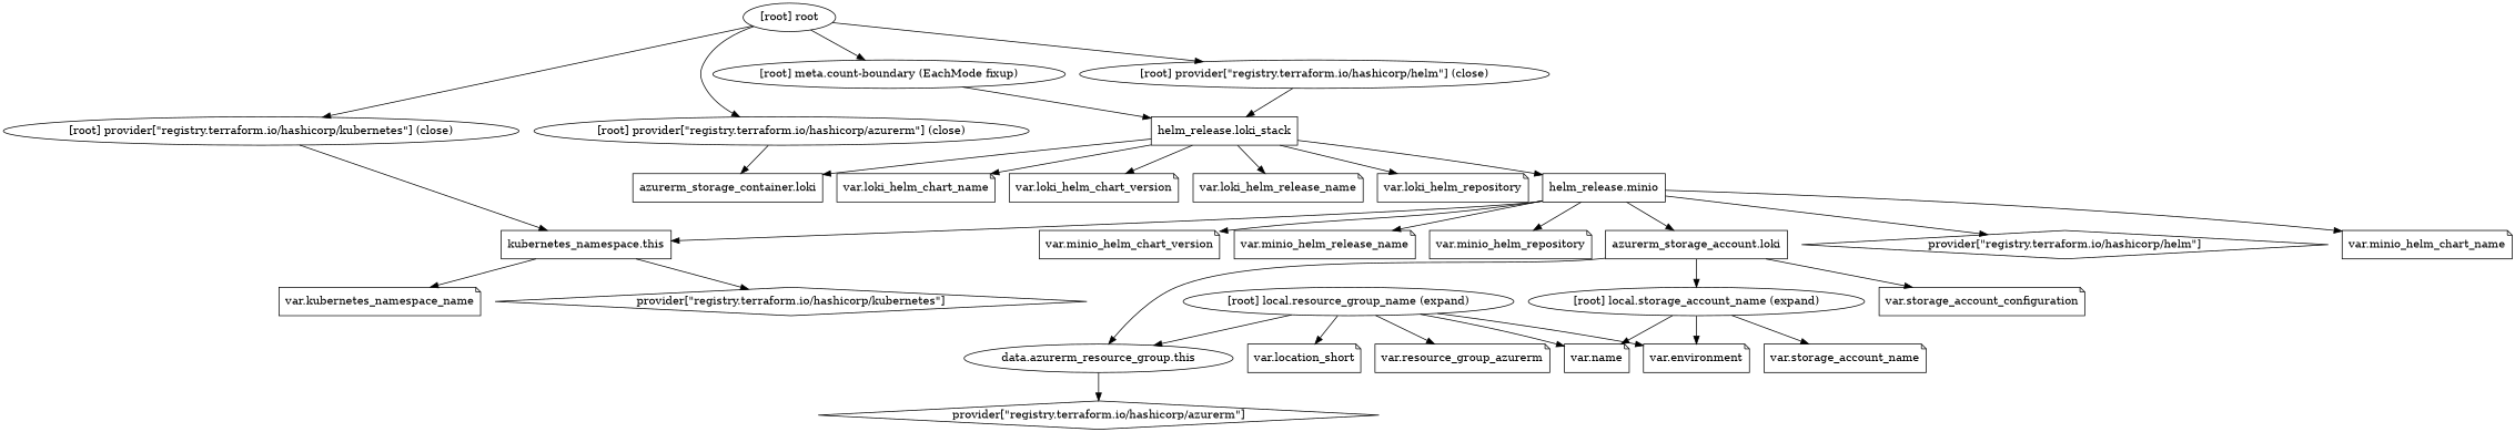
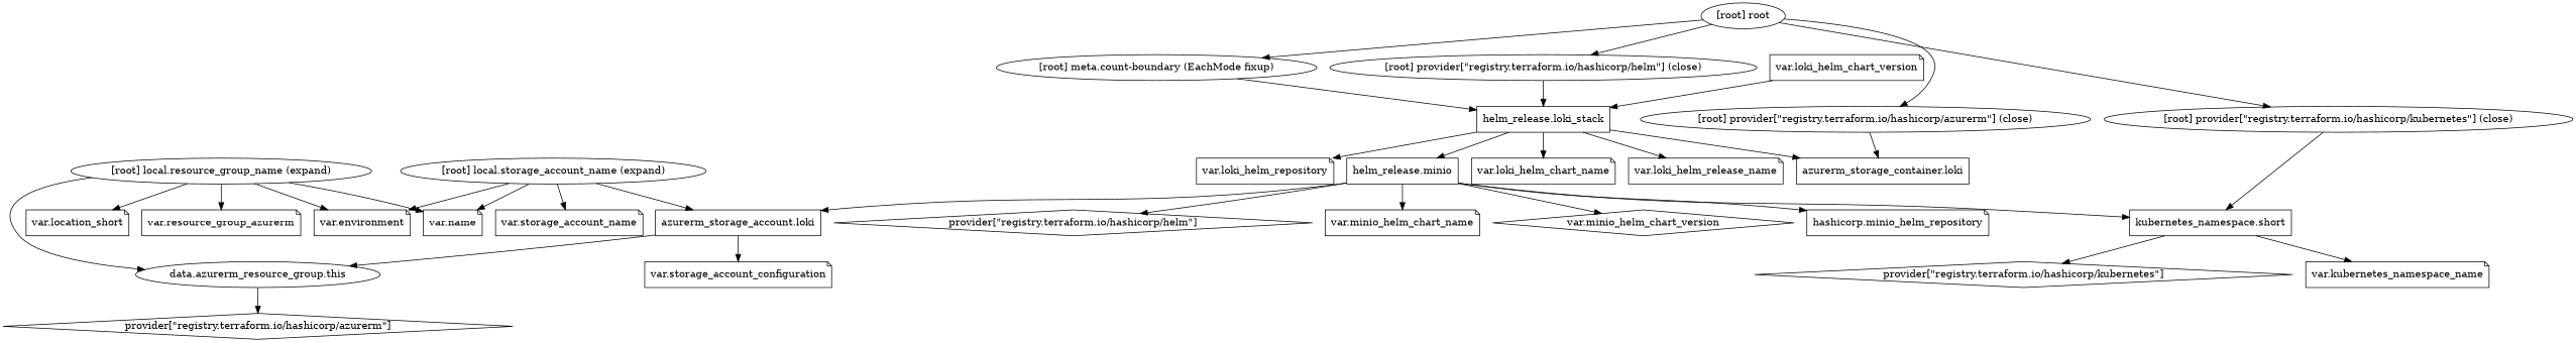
  digraph {
    compound=true
    newrank=true
    node [shape=note]
    n1 [label="azurerm_storage_account.loki" shape=box]
    n2 [label="data.azurerm_resource_group.this" shape=ellipse]
    n3 [label="var.storage_account_configuration"]
    "[root] local.storage_account_name (expand)" [shape=""]
    n5 [label="azurerm_storage_container.loki" shape=box]
    n6 [label="provider[\"registry.terraform.io/hashicorp/azurerm\"]" shape=diamond]
    "[root] local.resource_group_name (expand)" [shape=""]
    n8 [label="helm_release.loki_stack" shape=box]
    n9 [label="helm_release.minio" shape=box]
    n10 [label="var.loki_helm_chart_name"]
    n11 [label="var.loki_helm_chart_version"]
    n12 [label="var.loki_helm_release_name"]
    n13 [label="var.loki_helm_repository"]
-   n14 [label="kubernetes_namespace.this" shape=box]
+   n14 [label="kubernetes_namespace.short" shape=box]
    n15 [label="provider[\"registry.terraform.io/hashicorp/helm\"]" shape=diamond]
    n16 [label="var.minio_helm_chart_name"]
-   n17 [label="var.minio_helm_chart_version"]
-   n18 [label="var.minio_helm_release_name"]
-   n19 [label="var.minio_helm_repository"]
+   n17 [label="var.minio_helm_chart_version" shape=diamond]
+   n19 [label="hashicorp.minio_helm_repository"]
    n20 [label="provider[\"registry.terraform.io/hashicorp/kubernetes\"]" shape=diamond]
    n21 [label="var.kubernetes_namespace_name"]
    n22 [label="var.environment"]
    n23 [label="var.location_short"]
    n24 [label="var.name"]
    n25 [label="var.resource_group_azurerm"]
    n26 [label="var.storage_account_name"]
    "[root] meta.count-boundary (EachMode fixup)" [shape=""]
    "[root] provider[\"registry.terraform.io/hashicorp/azurerm\"] (close)" [shape=""]
    "[root] provider[\"registry.terraform.io/hashicorp/helm\"] (close)" [shape=""]
    "[root] provider[\"registry.terraform.io/hashicorp/kubernetes\"] (close)" [shape=""]
    "[root] root" [shape=""]
    subgraph sub_1 {
      n1
      n2
      n3
      "[root] local.storage_account_name (expand)"
      n5
      n6
      "[root] local.resource_group_name (expand)"
      n8
      n9
      n10
      n11
      n12
      n13
      n14
      n15
      n16
      n17
-     n18
      n19
      n20
      n21
      n22
      n23
      n24
      n25
      n26
      "[root] meta.count-boundary (EachMode fixup)"
      "[root] provider[\"registry.terraform.io/hashicorp/azurerm\"] (close)"
      "[root] provider[\"registry.terraform.io/hashicorp/helm\"] (close)"
      "[root] provider[\"registry.terraform.io/hashicorp/kubernetes\"] (close)"
      "[root] root"
    }
    n1 -> n2
    n1 -> n3
-   n1 -> "[root] local.storage_account_name (expand)"
+   "[root] local.storage_account_name (expand)" -> n1
    n2 -> n6
    "[root] local.storage_account_name (expand)" -> n22
    "[root] local.storage_account_name (expand)" -> n24
    "[root] local.storage_account_name (expand)" -> n26
    "[root] local.resource_group_name (expand)" -> n2
    "[root] local.resource_group_name (expand)" -> n22
    "[root] local.resource_group_name (expand)" -> n23
    "[root] local.resource_group_name (expand)" -> n24
    "[root] local.resource_group_name (expand)" -> n25
    n8 -> n5
    n8 -> n9
    n8 -> n10
-   n8 -> n11
+   n11 -> n8
    n8 -> n12
    n8 -> n13
    n9 -> n1
    n9 -> n14
    n9 -> n15
    n9 -> n16
    n9 -> n17
-   n9 -> n18
    n9 -> n19
    n14 -> n20
    n14 -> n21
    "[root] meta.count-boundary (EachMode fixup)" -> n8
    "[root] provider[\"registry.terraform.io/hashicorp/azurerm\"] (close)" -> n5
    "[root] provider[\"registry.terraform.io/hashicorp/helm\"] (close)" -> n8
    "[root] provider[\"registry.terraform.io/hashicorp/kubernetes\"] (close)" -> n14
    "[root] root" -> "[root] meta.count-boundary (EachMode fixup)"
    "[root] root" -> "[root] provider[\"registry.terraform.io/hashicorp/azurerm\"] (close)"
    "[root] root" -> "[root] provider[\"registry.terraform.io/hashicorp/helm\"] (close)"
    "[root] root" -> "[root] provider[\"registry.terraform.io/hashicorp/kubernetes\"] (close)"
  }
